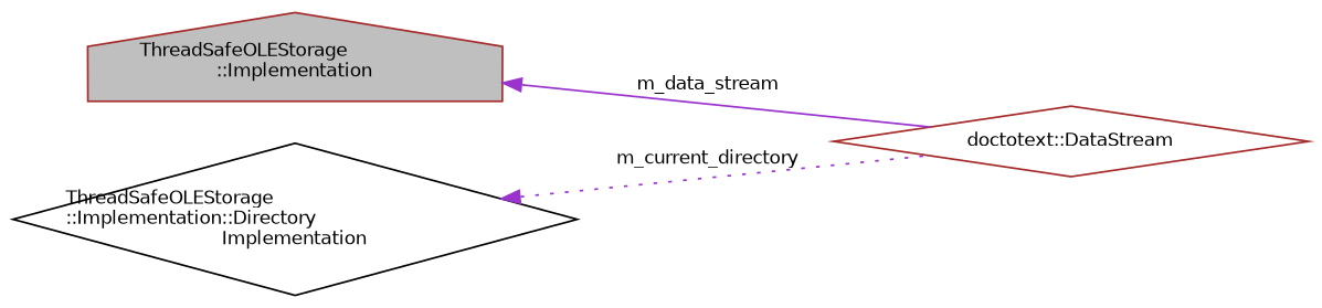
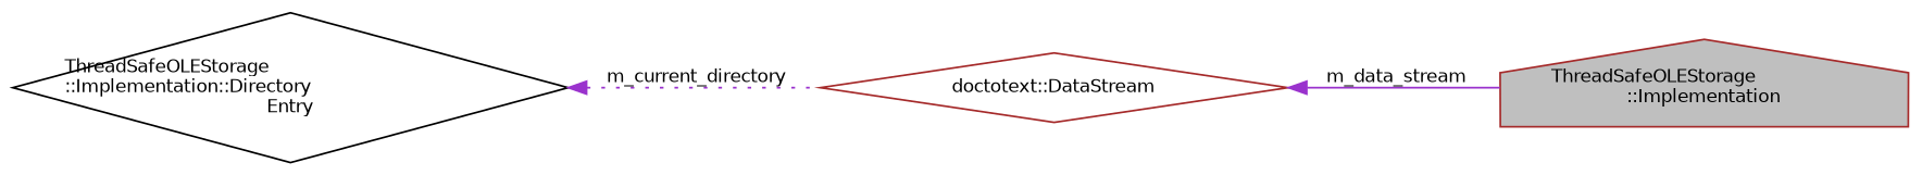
  digraph {
    rankdir=LR
    node [color=brown fillcolor=white fontname=Helvetica fontsize=10 shape=diamond style=filled]
    edge [color=darkorchid3 dir=back fontname=Helvetica fontsize=10 labelfontname=Helvetica labelfontsize=10]
    n1 [fillcolor=grey75 fontcolor=black height=0.2 label="ThreadSafeOLEStorage\l::Implementation" shape=house width=0.4]
-   n2 [color=black height=0.2 label="ThreadSafeOLEStorage\l::Implementation::Directory\lImplementation" width=0.4]
+   n2 [color=black height=0.2 label="ThreadSafeOLEStorage\l::Implementation::Directory\lEntry" width=0.4]
    n3 [height=0.2 label="doctotext::DataStream" width=0.4]
    n2 -> n3 [label=" m_current_directory" style=dotted]
-   n1 -> n3 [label=" m_data_stream" style=solid]
+   n3 -> n1 [label=" m_data_stream" style=solid]
  }
